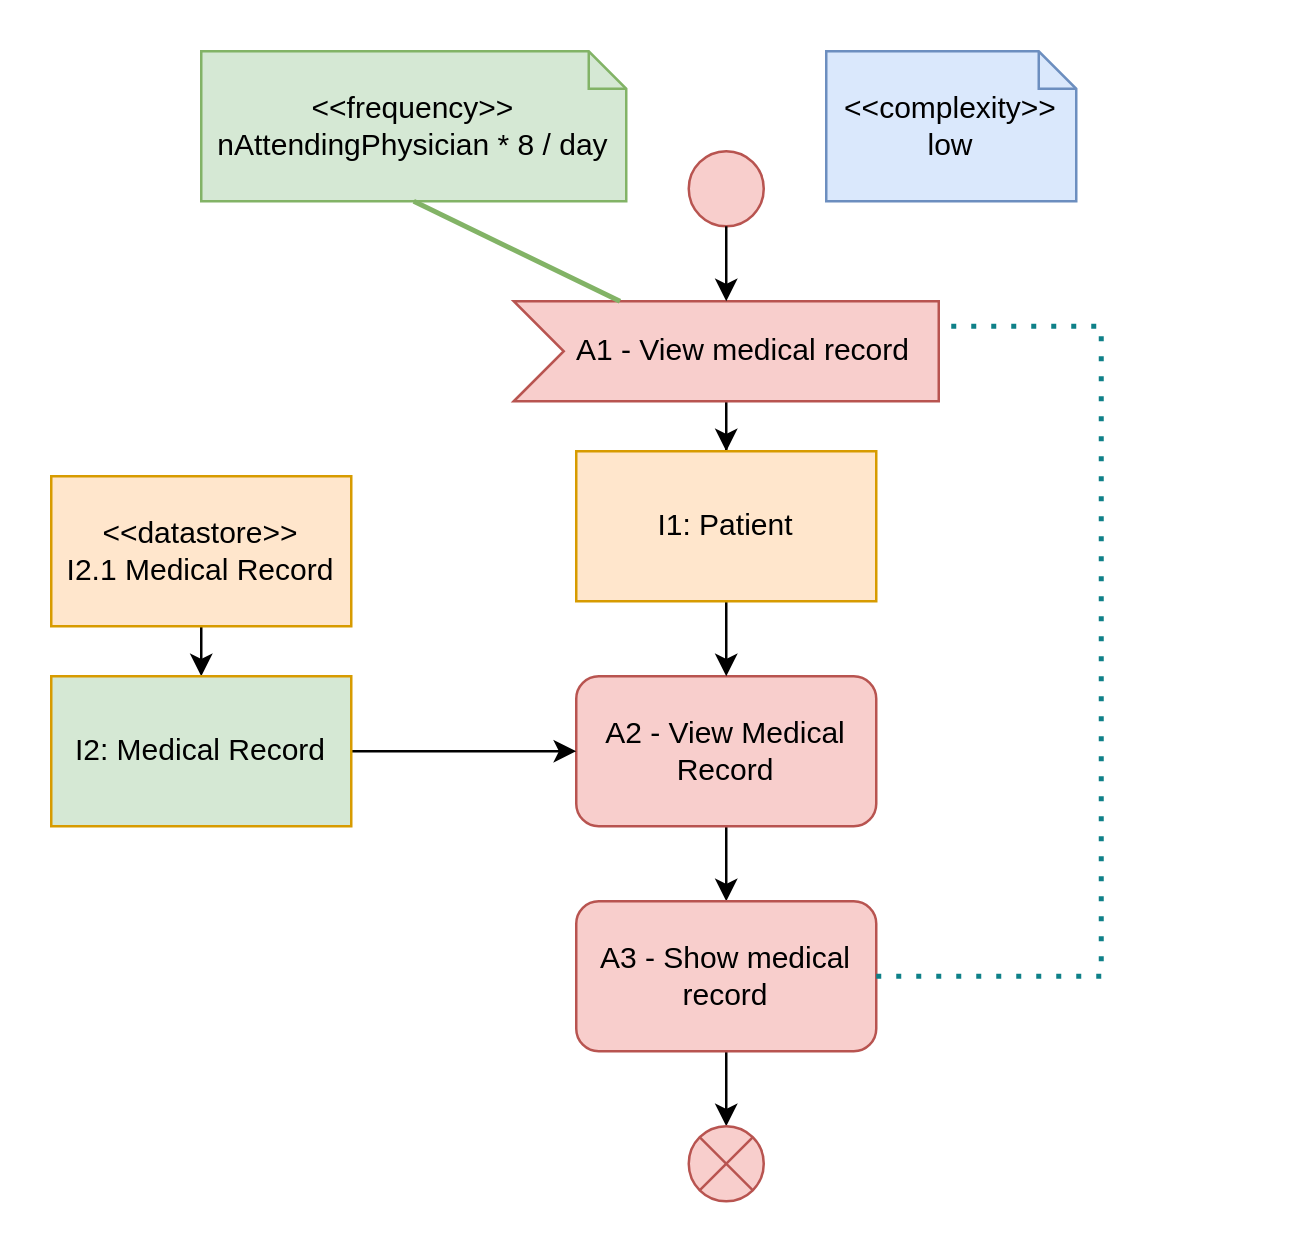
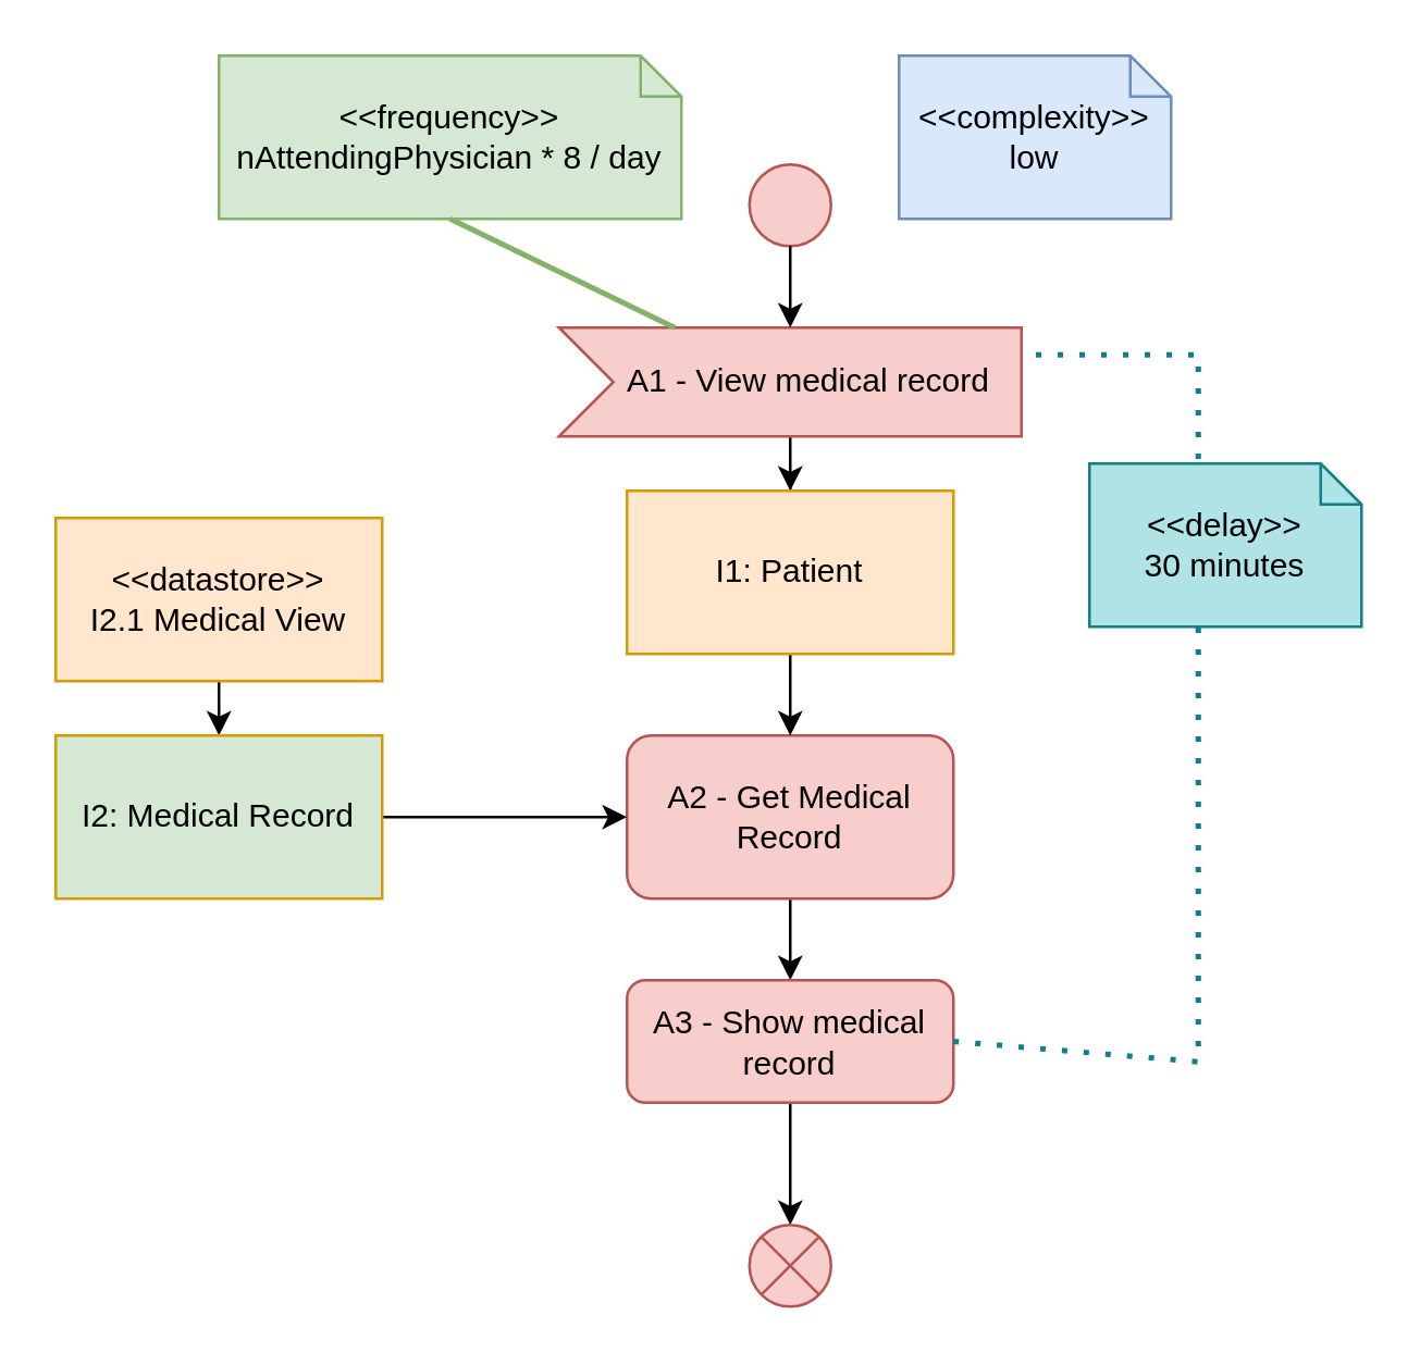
  <mxCell id="0" />
  <mxCell id="1" parent="0" />
  <mxCell id="2" style="edgeStyle=orthogonalEdgeStyle;rounded=0;orthogonalLoop=1;jettySize=auto;html=1;" edge="1" parent="1" source="3" target="21"><mxGeometry relative="1" as="geometry" /></mxCell>
  <mxCell id="3" value="A1 - View medical record" style="html=1;shape=mxgraph.infographic.ribbonSimple;notch1=20;notch2=0;align=center;verticalAlign=middle;fontSize=12;fontStyle=0;fillColor=#f8cecc;flipH=0;spacingRight=0;spacingLeft=14;whiteSpace=wrap;strokeColor=#b85450;" parent="1" vertex="1"><mxGeometry x="205" y="120" width="170" height="40" as="geometry" /></mxCell>
  <mxCell id="4" value="&amp;lt;&amp;lt;complexity&amp;gt;&amp;gt;&lt;div&gt;low&lt;/div&gt;" style="shape=note;size=15;whiteSpace=wrap;html=1;verticalAlign=middle;fillColor=#dae8fc;strokeColor=#6c8ebf;" parent="1" vertex="1"><mxGeometry x="330" y="20" width="100" height="60" as="geometry" /></mxCell>
  <mxCell id="5" value="&amp;lt;&amp;lt;frequency&amp;gt;&amp;gt;&lt;div&gt;&lt;div&gt;nAttendingPhysician * 8 / day&lt;/div&gt;&lt;/div&gt;" style="shape=note;size=15;whiteSpace=wrap;html=1;verticalAlign=middle;fillColor=#d5e8d4;strokeColor=#82b366;" parent="1" vertex="1"><mxGeometry x="80" y="20" width="170" height="60" as="geometry" /></mxCell>
  <mxCell id="6" style="edgeStyle=orthogonalEdgeStyle;rounded=0;orthogonalLoop=1;jettySize=auto;html=1;exitX=0.5;exitY=1;exitDx=0;exitDy=0;entryX=0.5;entryY=0;entryDx=0;entryDy=0;" parent="1" source="7" target="9" edge="1"><mxGeometry relative="1" as="geometry" /></mxCell>
- <mxCell id="7" value="A2 - View Medical Record" style="rounded=1;whiteSpace=wrap;html=1;fillColor=#f8cecc;strokeColor=#b85450;" parent="1" vertex="1"><mxGeometry x="230" y="270" width="120" height="60" as="geometry" /></mxCell>
+ <mxCell id="7" value="A2 - Get Medical Record" style="rounded=1;whiteSpace=wrap;html=1;fillColor=#f8cecc;strokeColor=#b85450;" parent="1" vertex="1"><mxGeometry x="230" y="270" width="120" height="60" as="geometry" /></mxCell>
  <mxCell id="8" value="" style="edgeStyle=orthogonalEdgeStyle;rounded=0;orthogonalLoop=1;jettySize=auto;html=1;" parent="1" source="9" target="15" edge="1"><mxGeometry relative="1" as="geometry" /></mxCell>
- <mxCell id="9" value="A3 - Show medical record" style="rounded=1;whiteSpace=wrap;html=1;fillColor=#f8cecc;strokeColor=#b85450;" parent="1" vertex="1"><mxGeometry x="230" y="360" width="120" height="60" as="geometry" /></mxCell>
+ <mxCell id="9" value="A3 - Show medical record" style="rounded=1;whiteSpace=wrap;html=1;fillColor=#f8cecc;strokeColor=#b85450;" parent="1" vertex="1"><mxGeometry x="230" y="360" width="120" height="45" as="geometry" /></mxCell>
  <mxCell id="10" style="edgeStyle=orthogonalEdgeStyle;rounded=0;orthogonalLoop=1;jettySize=auto;html=1;exitX=0.5;exitY=1;exitDx=0;exitDy=0;entryX=0.5;entryY=0;entryDx=0;entryDy=0;" parent="1" source="11" target="13" edge="1"><mxGeometry relative="1" as="geometry" /></mxCell>
- <mxCell id="11" value="&amp;lt;&amp;lt;datastore&amp;gt;&amp;gt;&lt;div&gt;I2.1 Medical Record&lt;/div&gt;" style="rounded=0;whiteSpace=wrap;html=1;fillColor=#ffe6cc;strokeColor=#d79b00;" parent="1" vertex="1"><mxGeometry x="20" y="190" width="120" height="60" as="geometry" /></mxCell>
+ <mxCell id="11" value="&amp;lt;&amp;lt;datastore&amp;gt;&amp;gt;&lt;div&gt;I2.1 Medical View&lt;/div&gt;" style="rounded=0;whiteSpace=wrap;html=1;fillColor=#ffe6cc;strokeColor=#d79b00;" parent="1" vertex="1"><mxGeometry x="20" y="190" width="120" height="60" as="geometry" /></mxCell>
  <mxCell id="12" style="edgeStyle=orthogonalEdgeStyle;rounded=0;orthogonalLoop=1;jettySize=auto;html=1;exitX=1;exitY=0.5;exitDx=0;exitDy=0;entryX=0;entryY=0.5;entryDx=0;entryDy=0;" parent="1" source="13" target="7" edge="1"><mxGeometry relative="1" as="geometry" /></mxCell>
  <mxCell id="13" value="I2: Medical Record" style="rounded=0;whiteSpace=wrap;html=1;fillColor=#d5e8d4;strokeColor=#d79b00;" parent="1" vertex="1"><mxGeometry x="20" y="270" width="120" height="60" as="geometry" /></mxCell>
  <mxCell id="14" value="" style="ellipse;fillColor=#f8cecc;html=1;strokeColor=#b85450;" parent="1" vertex="1"><mxGeometry x="275" y="60" width="30" height="30" as="geometry" /></mxCell>
  <mxCell id="15" value="" style="shape=sumEllipse;perimeter=ellipsePerimeter;html=1;backgroundOutline=1;fillColor=#f8cecc;strokeColor=#b85450;" parent="1" vertex="1"><mxGeometry x="275" y="450" width="30" height="30" as="geometry" /></mxCell>
  <mxCell id="16" style="edgeStyle=orthogonalEdgeStyle;rounded=0;orthogonalLoop=1;jettySize=auto;html=1;exitX=0.5;exitY=1;exitDx=0;exitDy=0;entryX=0;entryY=0;entryDx=85;entryDy=0;entryPerimeter=0;" parent="1" source="14" target="3" edge="1"><mxGeometry relative="1" as="geometry" /></mxCell>
  <mxCell id="17" value="" style="endArrow=none;dashed=0;html=1;dashPattern=1 3;strokeWidth=2;rounded=0;entryX=0.5;entryY=1;entryDx=0;entryDy=0;entryPerimeter=0;exitX=0;exitY=0;exitDx=42.5;exitDy=0;exitPerimeter=0;fillColor=#d5e8d4;strokeColor=#82b366;" parent="1" source="3" target="5" edge="1"><mxGeometry width="50" height="50" relative="1" as="geometry"><mxPoint x="170" y="160" as="sourcePoint" /><mxPoint x="220" y="110" as="targetPoint" /></mxGeometry></mxCell>
  <mxCell id="18" value="" style="endArrow=none;dashed=1;html=1;dashPattern=1 3;strokeWidth=2;rounded=0;fillColor=#b0e3e6;strokeColor=#0e8088;exitX=1;exitY=0.5;exitDx=0;exitDy=0;" parent="1" source="9" edge="1"><mxGeometry width="50" height="50" relative="1" as="geometry"><mxPoint x="610" y="140" as="sourcePoint" /><mxPoint x="380" y="130" as="targetPoint" /><Array as="points"><mxPoint x="440" y="390" /><mxPoint x="440" y="130" /></Array></mxGeometry></mxCell>
+ <mxCell id="19" value="&amp;lt;&amp;lt;delay&amp;gt;&amp;gt;&lt;div&gt;30 minutes&lt;/div&gt;" style="shape=note;size=15;whiteSpace=wrap;html=1;verticalAlign=middle;fillColor=#b0e3e6;strokeColor=#0e8088;" parent="1" vertex="1"><mxGeometry x="400" y="170" width="100" height="60" as="geometry" /></mxCell>
  <mxCell id="20" style="edgeStyle=orthogonalEdgeStyle;rounded=0;orthogonalLoop=1;jettySize=auto;html=1;entryX=0.5;entryY=0;entryDx=0;entryDy=0;" edge="1" parent="1" source="21" target="7"><mxGeometry relative="1" as="geometry" /></mxCell>
  <mxCell id="21" value="I1: Patient" style="rounded=0;whiteSpace=wrap;html=1;fillColor=#ffe6cc;strokeColor=#d79b00;" parent="1" vertex="1"><mxGeometry x="230" y="180" width="120" height="60" as="geometry" /></mxCell>
